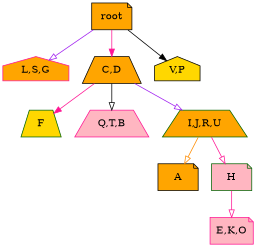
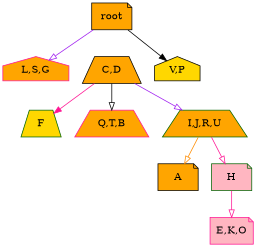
  strict digraph {
    node [color=black fillcolor=orange shape=note style=filled]
    edge [arrowhead=onormal color=deeppink]
    n1 [label=root]
    n2 [color=deeppink label="L,S,G" shape=house]
    n3 [label="C,D" shape=trapezium]
    n4 [fillcolor=gold label="V,P" shape=house]
    n5 [color=darkgreen fillcolor=gold label=F shape=trapezium]
-   n6 [color=deeppink fillcolor=lightpink label="Q,T,B" shape=trapezium]
+   n6 [color=deeppink label="Q,T,B" shape=trapezium]
    n7 [color=darkgreen label="I,J,R,U" shape=trapezium]
    n8 [label=A]
    n9 [color=darkgreen fillcolor=lightpink label=H]
    n10 [color=deeppink fillcolor=lightpink label="E,K,O"]
    n1 -> n2 [color=purple]
-   n1 -> n3 [arrowhead=normal]
    n1 -> n4 [arrowhead=normal color=black]
    n3 -> n5 [arrowhead=normal]
    n3 -> n6 [color=black]
    n3 -> n7 [color=purple]
    n7 -> n8 [color=darkorange]
    n7 -> n9
    n9 -> n10
  }
